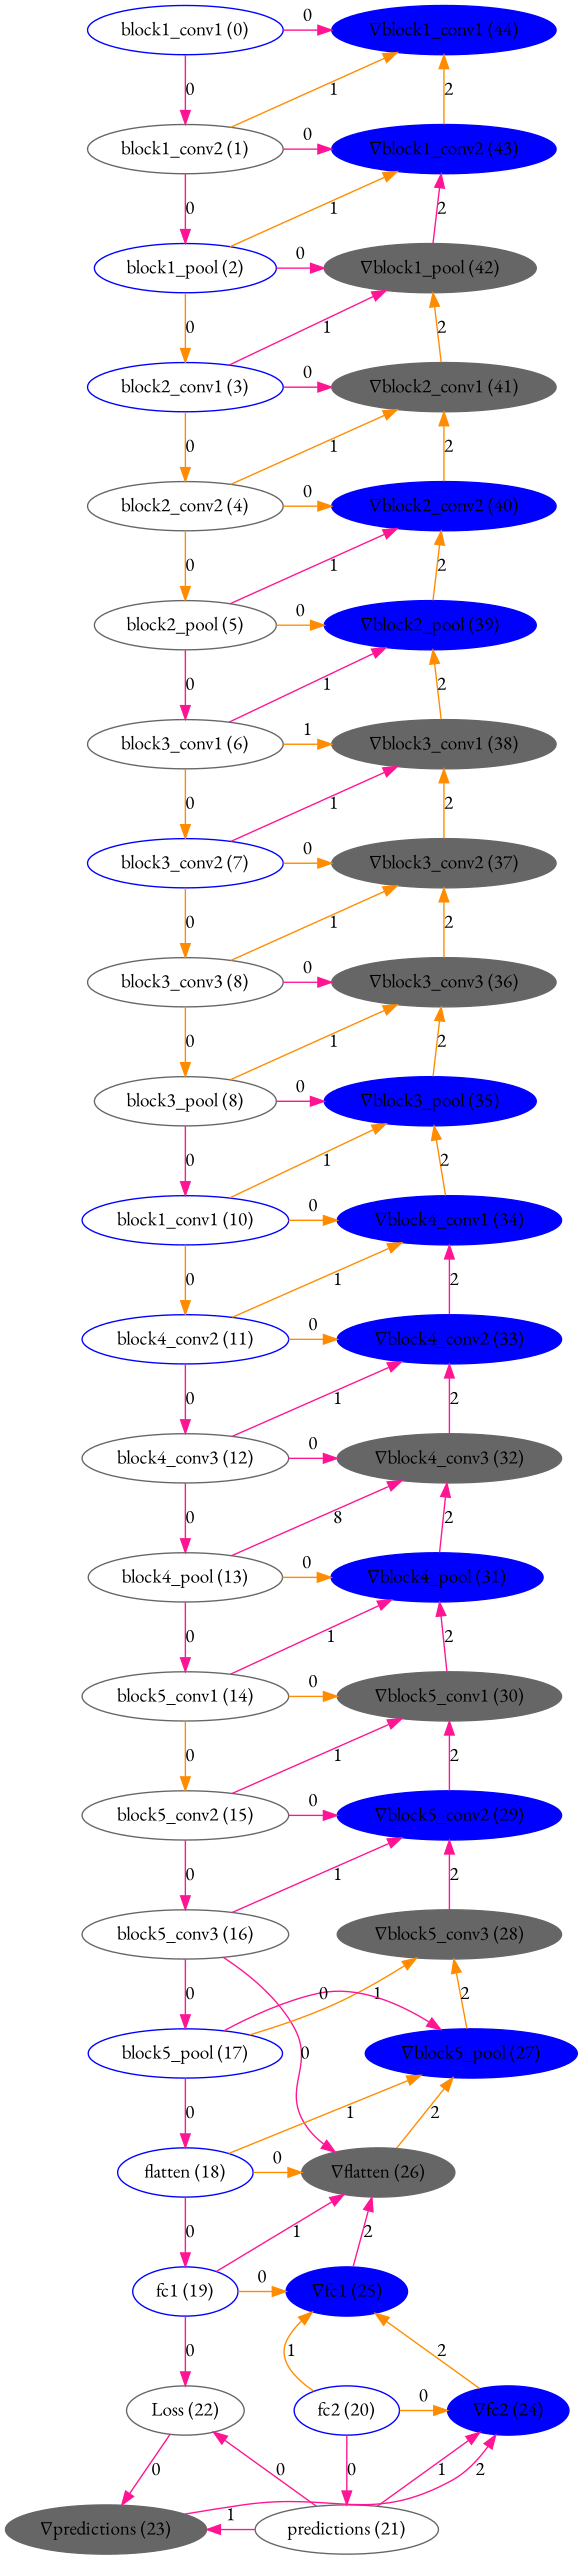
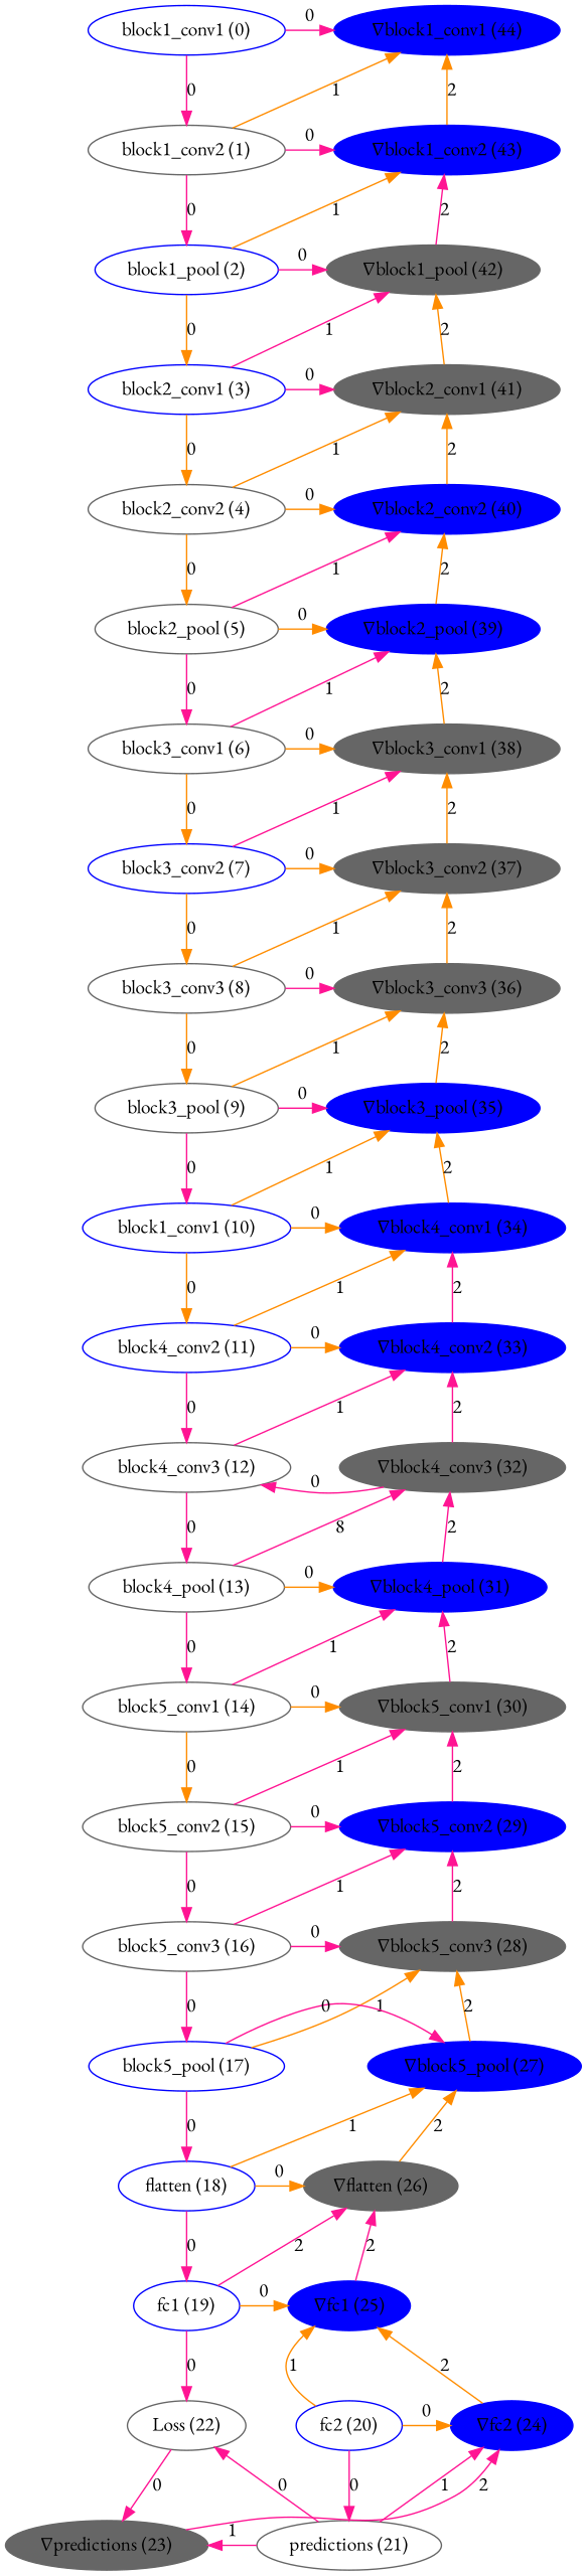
  digraph {
    fontname="EB Garamond"
    node [color=gray40 fontname="EB Garamond"]
    edge [color=deeppink constraint=false fontname="EB Garamond"]
    n1 [color=blue label="block1_conv1 (0)"]
    n2 [color=blue label="&nabla;block1_conv1 (44)" style=filled]
    n3 [label="block1_conv2 (1)"]
    n4 [color=blue label="&nabla;block1_conv2 (43)" style=filled]
    n5 [color=blue label="block1_pool (2)"]
    n6 [label="&nabla;block1_pool (42)" style=filled]
    n7 [color=blue label="block2_conv1 (3)"]
    n8 [label="&nabla;block2_conv1 (41)" style=filled]
    n9 [label="block2_conv2 (4)"]
    n10 [color=blue label="&nabla;block2_conv2 (40)" style=filled]
    n11 [label="block2_pool (5)"]
    n12 [color=blue label="&nabla;block2_pool (39)" style=filled]
    n13 [label="block3_conv1 (6)"]
    n14 [label="&nabla;block3_conv1 (38)" style=filled]
    n15 [color=blue label="block3_conv2 (7)"]
    n16 [label="&nabla;block3_conv2 (37)" style=filled]
    n17 [label="block3_conv3 (8)"]
    n18 [label="&nabla;block3_conv3 (36)" style=filled]
-   n19 [label="block3_pool (8)"]
+   n19 [label="block3_pool (9)"]
    n20 [color=blue label="&nabla;block3_pool (35)" style=filled]
    n21 [color=blue label="block1_conv1 (10)"]
    n22 [color=blue label="&nabla;block4_conv1 (34)" style=filled]
    n23 [color=blue label="block4_conv2 (11)"]
    n24 [color=blue label="&nabla;block4_conv2 (33)" style=filled]
    n25 [label="block4_conv3 (12)"]
    n26 [label="&nabla;block4_conv3 (32)" style=filled]
    n27 [label="block4_pool (13)"]
    n28 [color=blue label="&nabla;block4_pool (31)" style=filled]
    n29 [label="block5_conv1 (14)"]
    n30 [label="&nabla;block5_conv1 (30)" style=filled]
    n31 [label="block5_conv2 (15)"]
    n32 [color=blue label="&nabla;block5_conv2 (29)" style=filled]
    n33 [label="block5_conv3 (16)"]
    n34 [label="&nabla;block5_conv3 (28)" style=filled]
    n35 [color=blue label="block5_pool (17)"]
    n36 [color=blue label="&nabla;block5_pool (27)" style=filled]
    n37 [color=blue label="flatten (18)"]
    n38 [label="&nabla;flatten (26)" style=filled]
    n39 [color=blue label="fc1 (19)"]
    n40 [color=blue label="&nabla;fc1 (25)" style=filled]
    n41 [color=blue label="fc2 (20)"]
    n42 [color=blue label="&nabla;fc2 (24)" style=filled]
    n43 [label="predictions (21)"]
    n44 [label="&nabla;predictions (23)" style=filled]
    n45 [label="Loss (22)"]
    subgraph sub_1 {
      rank=same
      n1
      n2
    }
    subgraph sub_2 {
      rank=same
      n3
      n4
    }
    subgraph sub_3 {
      rank=same
      n5
      n6
    }
    subgraph sub_4 {
      rank=same
      n7
      n8
    }
    subgraph sub_5 {
      rank=same
      n9
      n10
    }
    subgraph sub_6 {
      rank=same
      n11
      n12
    }
    subgraph sub_7 {
      rank=same
      n13
      n14
    }
    subgraph sub_8 {
      rank=same
      n15
      n16
    }
    subgraph sub_9 {
      rank=same
      n17
      n18
    }
    subgraph sub_10 {
      rank=same
      n19
      n20
    }
    subgraph sub_11 {
      rank=same
      n21
      n22
    }
    subgraph sub_12 {
      rank=same
      n23
      n24
    }
    subgraph sub_13 {
      rank=same
      n25
      n26
    }
    subgraph sub_14 {
      rank=same
      n27
      n28
    }
    subgraph sub_15 {
      rank=same
      n29
      n30
    }
    subgraph sub_16 {
      rank=same
      n31
      n32
    }
    subgraph sub_17 {
      rank=same
      n33
      n34
    }
    subgraph sub_18 {
      rank=same
      n35
      n36
    }
    subgraph sub_19 {
      rank=same
      n37
      n38
    }
    subgraph sub_20 {
      rank=same
      n39
      n40
    }
    subgraph sub_21 {
      rank=same
      n41
      n42
    }
    subgraph sub_22 {
      rank=same
      n43
      n44
    }
    n1 -> n2 [label=0]
    n1 -> n3 [label=0 constraint=""]
    n3 -> n2 [color=darkorange label=1]
    n3 -> n4 [label=0]
    n3 -> n5 [label=0 constraint=""]
    n4 -> n2 [color=darkorange label=2]
    n5 -> n4 [color=darkorange label=1]
    n5 -> n6 [label=0]
    n5 -> n7 [color=darkorange label=0 constraint=""]
    n6 -> n4 [label=2]
    n7 -> n6 [label=1]
    n7 -> n8 [label=0]
    n7 -> n9 [color=darkorange label=0 constraint=""]
    n8 -> n6 [color=darkorange label=2]
    n9 -> n8 [color=darkorange label=1]
    n9 -> n10 [color=darkorange label=0]
    n9 -> n11 [color=darkorange label=0 constraint=""]
    n10 -> n8 [color=darkorange label=2]
    n11 -> n10 [label=1]
    n11 -> n12 [color=darkorange label=0]
    n11 -> n13 [label=0 constraint=""]
    n12 -> n10 [color=darkorange label=2]
    n13 -> n12 [label=1]
-   n13 -> n14 [color=darkorange label=1]
+   n13 -> n14 [color=darkorange label=0]
    n13 -> n15 [color=darkorange label=0 constraint=""]
    n14 -> n12 [color=darkorange label=2]
    n15 -> n14 [label=1]
    n15 -> n16 [color=darkorange label=0]
    n15 -> n17 [color=darkorange label=0 constraint=""]
    n16 -> n14 [color=darkorange label=2]
    n17 -> n16 [color=darkorange label=1]
    n17 -> n18 [label=0]
    n17 -> n19 [color=darkorange label=0 constraint=""]
    n18 -> n16 [color=darkorange label=2]
    n19 -> n18 [color=darkorange label=1]
    n19 -> n20 [label=0]
    n19 -> n21 [label=0 constraint=""]
    n20 -> n18 [color=darkorange label=2]
    n21 -> n20 [color=darkorange label=1]
    n21 -> n22 [color=darkorange label=0]
    n21 -> n23 [color=darkorange label=0 constraint=""]
    n22 -> n20 [color=darkorange label=2]
    n23 -> n22 [color=darkorange label=1]
    n23 -> n24 [color=darkorange label=0]
    n23 -> n25 [label=0 constraint=""]
    n24 -> n22 [label=2]
    n25 -> n24 [label=1]
-   n25 -> n26 [label=0]
+   n26 -> n25 [label=0]
    n25 -> n27 [label=0 constraint=""]
    n26 -> n24 [label=2]
    n27 -> n26 [label=8]
    n27 -> n28 [color=darkorange label=0]
    n27 -> n29 [label=0 constraint=""]
    n28 -> n26 [label=2]
    n29 -> n28 [label=1]
    n29 -> n30 [color=darkorange label=0]
    n29 -> n31 [color=darkorange label=0 constraint=""]
    n30 -> n28 [label=2]
    n31 -> n30 [label=1]
    n31 -> n32 [label=0]
    n31 -> n33 [label=0 constraint=""]
    n32 -> n30 [label=2]
    n33 -> n32 [label=1]
-   n33 -> n38 [label=0]
+   n33 -> n34 [label=0]
    n33 -> n35 [label=0 constraint=""]
    n34 -> n32 [label=2]
    n35 -> n34 [color=darkorange label=1]
    n35 -> n36 [label=0]
    n35 -> n37 [label=0 constraint=""]
    n36 -> n34 [color=darkorange label=2]
    n37 -> n36 [color=darkorange label=1]
    n37 -> n38 [color=darkorange label=0]
    n37 -> n39 [label=0 constraint=""]
    n38 -> n36 [color=darkorange label=2]
-   n39 -> n38 [label=1]
+   n39 -> n38 [label=2]
    n39 -> n40 [color=darkorange label=0]
    n39 -> n45 [label=0 constraint=""]
    n40 -> n38 [label=2]
    n41 -> n40 [color=darkorange label=1]
    n41 -> n42 [color=darkorange label=0]
    n41 -> n43 [label=0 constraint=""]
    n42 -> n40 [color=darkorange label=2]
    n43 -> n42 [label=1]
    n43 -> n44 [label=1]
    n43 -> n45 [label=0 constraint=""]
    n44 -> n42 [label=2]
    n45 -> n44 [label=0 constraint=""]
  }
